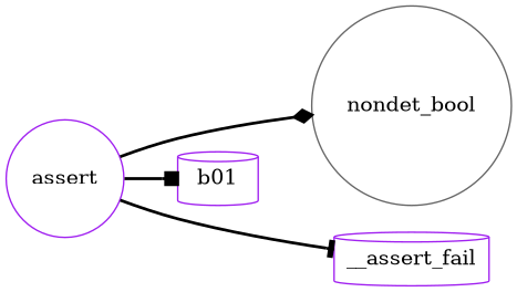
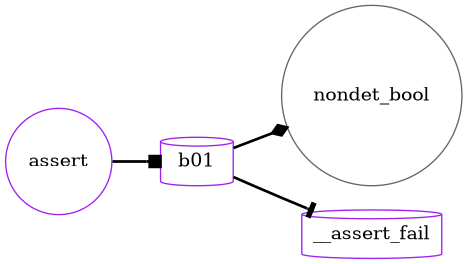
  digraph {
    rankdir=LR
    node [color=purple shape=circle]
    edge [style=bold]
    n1 [label=assert]
    nondet_bool [color=gray40]
    b01 [shape=cylinder]
    __assert_fail [shape=cylinder]
-   n1 -> nondet_bool [arrowhead=diamond]
+   b01 -> nondet_bool [arrowhead=diamond]
    n1 -> b01 [arrowhead=box]
-   n1 -> __assert_fail [arrowhead=tee]
+   b01 -> __assert_fail [arrowhead=tee]
  }
